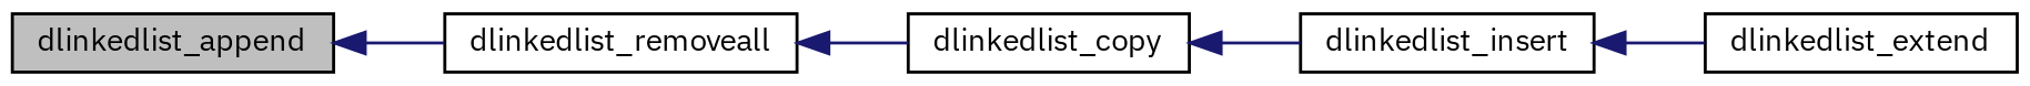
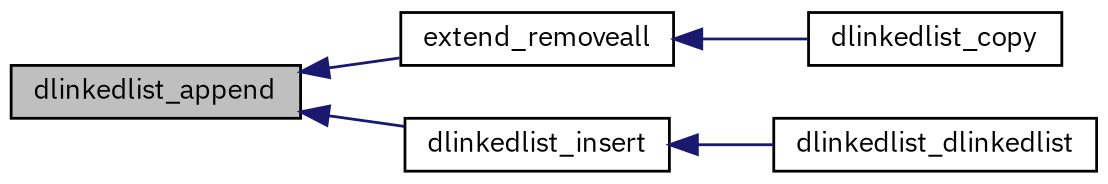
  digraph {
    fontname="IBM Plex Sans"
    rankdir=LR
    node [color=black fillcolor=white fontname="IBM Plex Sans" fontsize=10 shape=record style=filled]
    edge [color=midnightblue dir=back fontname="IBM Plex Sans" fontsize=10 labelfontname=Helvetica labelfontsize=10 style=solid]
    n1 [fillcolor=grey75 fontcolor=black height=0.2 label=dlinkedlist_append width=0.4]
-   n2 [height=0.2 label=dlinkedlist_removeall width=0.4]
+   n2 [height=0.2 label=extend_removeall width=0.4]
    n3 [height=0.2 label=dlinkedlist_insert width=0.4]
    n4 [height=0.2 label=dlinkedlist_copy width=0.4]
-   n5 [height=0.2 label=dlinkedlist_extend width=0.4]
+   n5 [height=0.2 label=dlinkedlist_dlinkedlist width=0.4]
    n1 -> n2
-   n4 -> n3
+   n1 -> n3
    n2 -> n4
    n3 -> n5
  }
